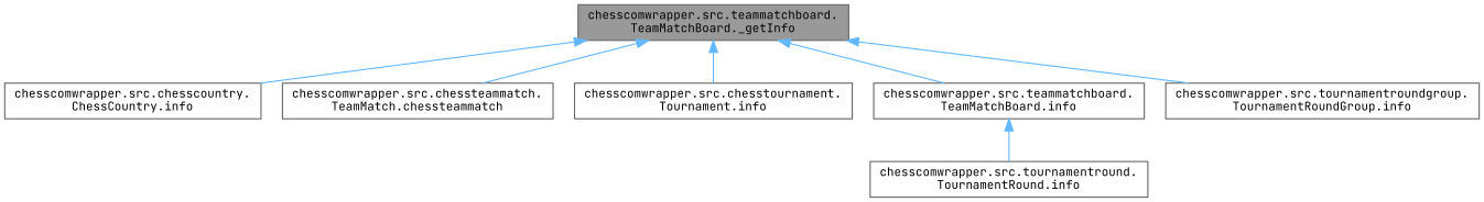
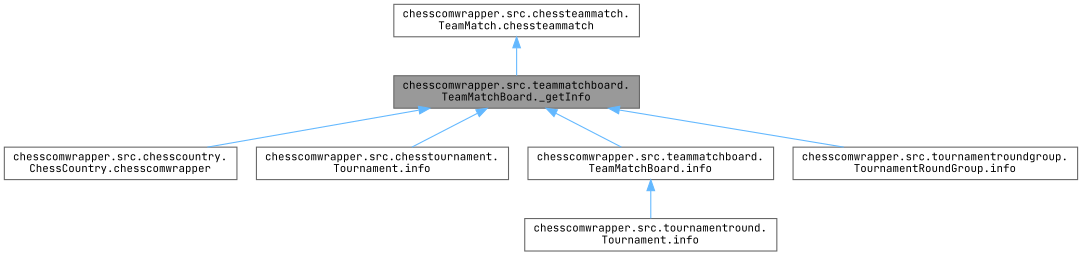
  digraph {
    fontname="JetBrains Mono"
    rankdir=TB
    node [color=grey40 fillcolor=white fontname="JetBrains Mono" fontsize=10 shape=box style=filled]
    edge [color=steelblue1 dir=back fontname="JetBrains Mono" fontsize=10 labelfontname=Helvetica labelfontsize=10 style=solid]
    n1 [color=gray40 fillcolor=grey60 fontcolor=black height=0.2 label="chesscomwrapper.src.teammatchboard.\lTeamMatchBoard._getInfo" width=0.4]
-   n2 [height=0.2 label="chesscomwrapper.src.chesscountry.\lChessCountry.info" width=0.4]
+   n2 [height=0.2 label="chesscomwrapper.src.chesscountry.\lChessCountry.chesscomwrapper" width=0.4]
    n3 [height=0.2 label="chesscomwrapper.src.chessteammatch.\lTeamMatch.chessteammatch" width=0.4]
    n4 [height=0.2 label="chesscomwrapper.src.chesstournament.\lTournament.info" width=0.4]
    n5 [height=0.2 label="chesscomwrapper.src.teammatchboard.\lTeamMatchBoard.info" width=0.4]
    n6 [height=0.2 label="chesscomwrapper.src.tournamentroundgroup.\lTournamentRoundGroup.info" width=0.4]
-   n7 [height=0.2 label="chesscomwrapper.src.tournamentround.\lTournamentRound.info" width=0.4]
+   n7 [height=0.2 label="chesscomwrapper.src.tournamentround.\lTournament.info" width=0.4]
    n1 -> n2
-   n1 -> n3
+   n3 -> n1
    n1 -> n4
    n1 -> n5
    n1 -> n6
    n5 -> n7
  }
